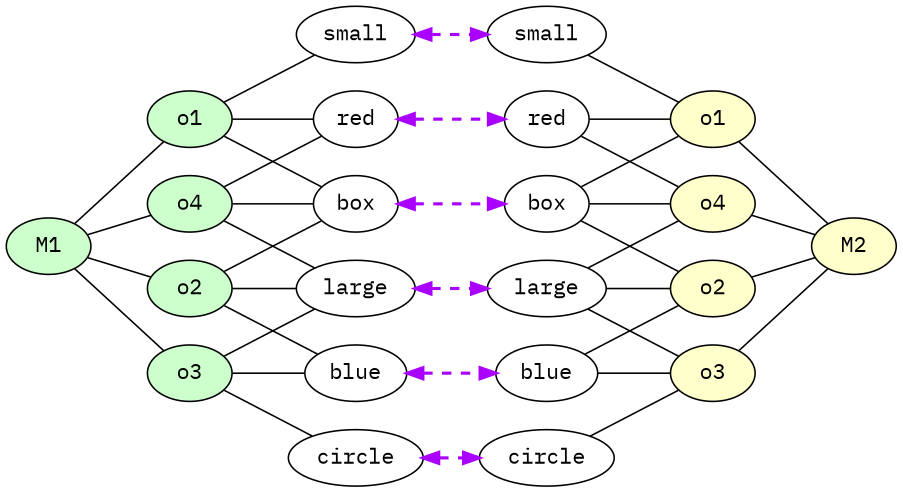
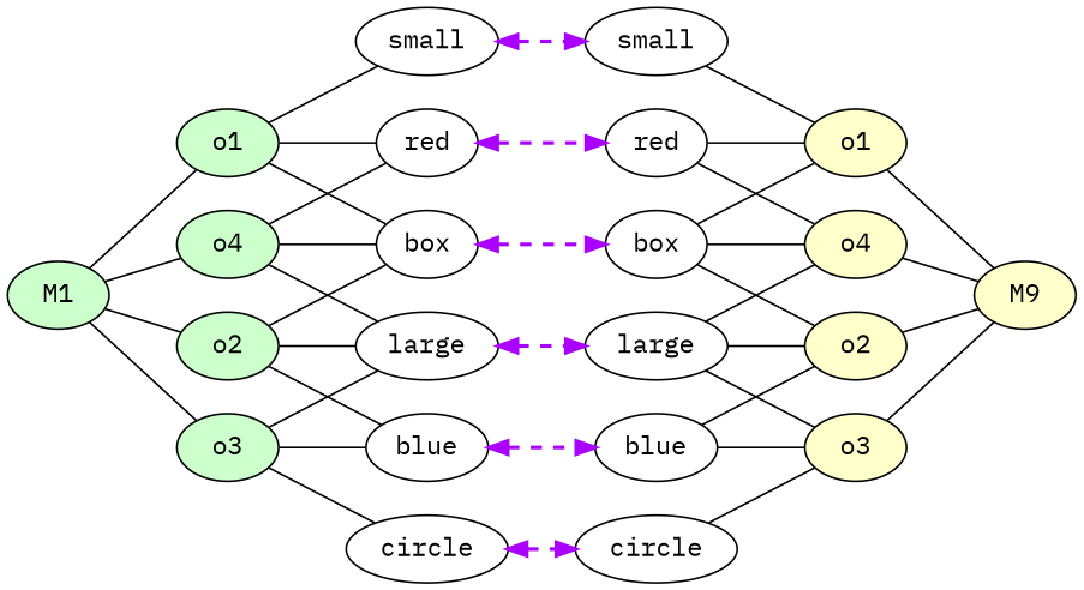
  strict digraph {
    rankdir=LR
    fontname="IBM Plex Mono"
    node [fontname="IBM Plex Mono" shape=oval]
    edge [constraint=true dir=none fontname="IBM Plex Mono"]
    M1 [fillcolor="#CCFFCC" height=0.5 style=filled width=0.75]
    n2 [fillcolor="#CCFFCC" height=0.5 label=o1 style=filled width=0.75]
    n3 [fillcolor="#CCFFCC" height=0.5 label=o2 style=filled width=0.75]
    n4 [fillcolor="#CCFFCC" height=0.5 label=o3 style=filled width=0.75]
    n5 [fillcolor="#CCFFCC" height=0.5 label=o4 style=filled width=0.75]
    n6 [height=0.5 label=red width=0.75]
    n7 [height=0.5 label=box width=0.75]
    n8 [height=0.5 label=small width=0.88464]
    n9 [height=0.5 label=blue width=0.77632]
    n10 [height=0.5 label=large width=0.86659]
    n11 [height=0.5 label=circle width=0.88464]
-   M2 [fillcolor="#FFFFCC" height=0.5 style=filled width=0.75]
+   M2 [fillcolor="#FFFFCC" height=0.5 style=filled width=0.75 label=M9]
    n13 [height=0.5 label=red width=0.75]
    n14 [height=0.5 label=box width=0.75]
    n15 [height=0.5 label=small width=0.88464]
    n16 [fillcolor="#FFFFCC" height=0.5 label=o1 style=filled width=0.75]
    n17 [fillcolor="#FFFFCC" height=0.5 label=o4 style=filled width=0.75]
    n18 [fillcolor="#FFFFCC" height=0.5 label=o2 style=filled width=0.75]
    n19 [height=0.5 label=blue width=0.77632]
    n20 [height=0.5 label=large width=0.86659]
    n21 [fillcolor="#FFFFCC" height=0.5 label=o3 style=filled width=0.75]
    n22 [height=0.5 label=circle width=0.88464]
    M1 -> n2 [penwidth=1]
    M1 -> n3 [penwidth=1]
    M1 -> n4 [penwidth=1]
    M1 -> n5 [penwidth=1]
    n2 -> n6
    n2 -> n7
    n2 -> n8
    n3 -> n7
    n3 -> n9
    n3 -> n10
    n4 -> n9
    n4 -> n10
    n4 -> n11
    n5 -> n6
    n5 -> n7
    n5 -> n10
    n6 -> n13 [color="#AA00FF" dir=both penwidth=2 style=dashed]
    n7 -> n14 [color="#AA00FF" dir=both penwidth=2 style=dashed]
    n8 -> n15 [color="#AA00FF" dir=both penwidth=2 style=dashed]
    n9 -> n19 [color="#AA00FF" dir=both penwidth=2 style=dashed]
    n10 -> n20 [color="#AA00FF" dir=both penwidth=2 style=dashed]
    n11 -> n22 [color="#AA00FF" dir=both penwidth=2 style=dashed]
    n13 -> n16
    n13 -> n17
    n14 -> n16
    n14 -> n17
    n14 -> n18
    n15 -> n16
    n16 -> M2 [penwidth=1]
    n17 -> M2 [penwidth=1]
    n18 -> M2 [penwidth=1]
    n19 -> n18
    n19 -> n21
    n20 -> n17
    n20 -> n18
    n20 -> n21
    n21 -> M2 [penwidth=1]
    n22 -> n21
  }
